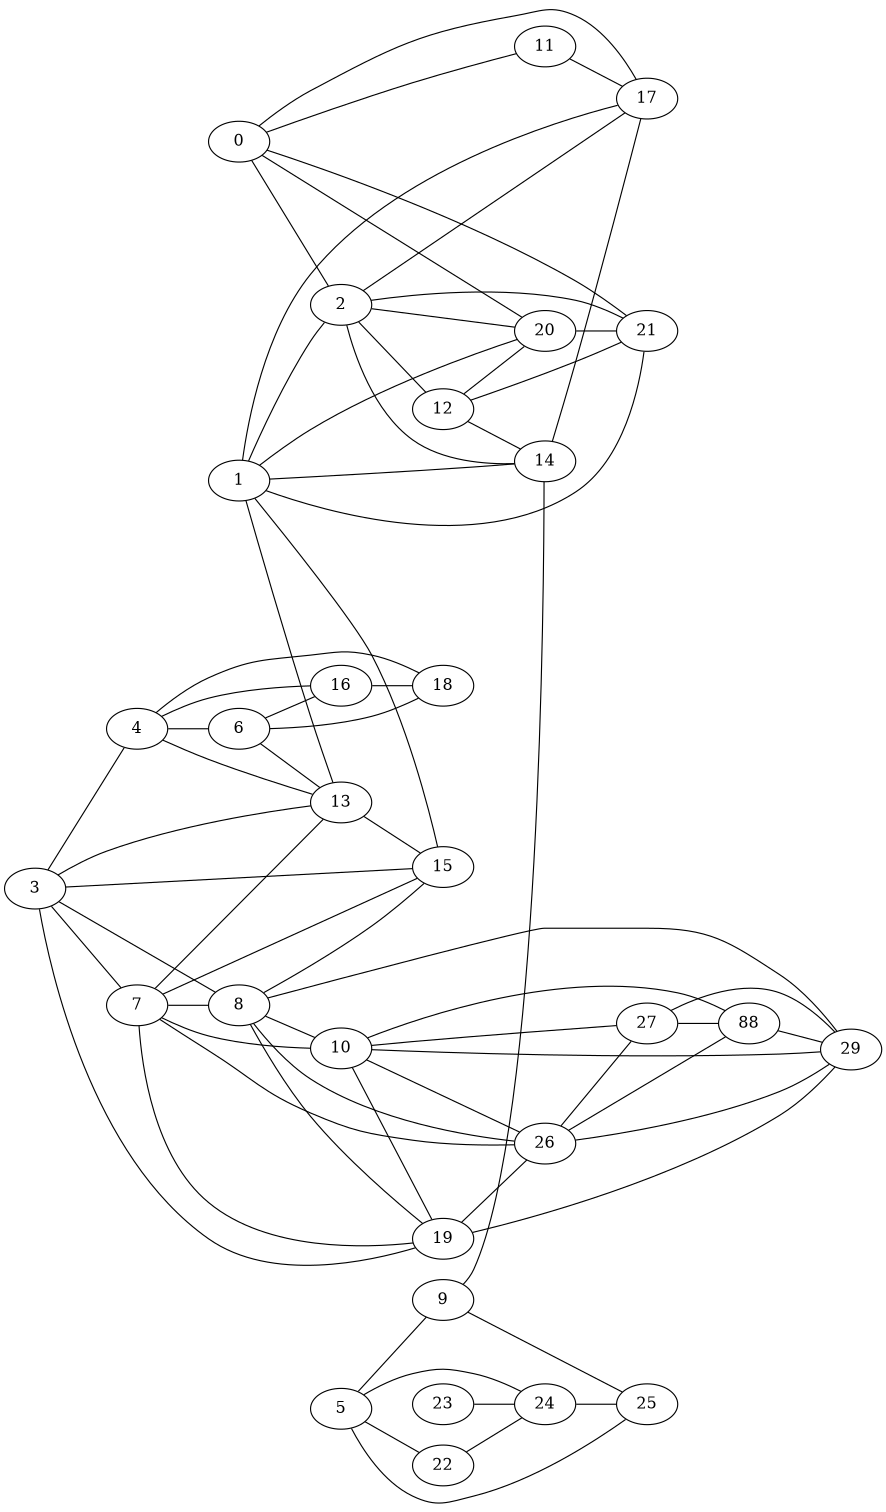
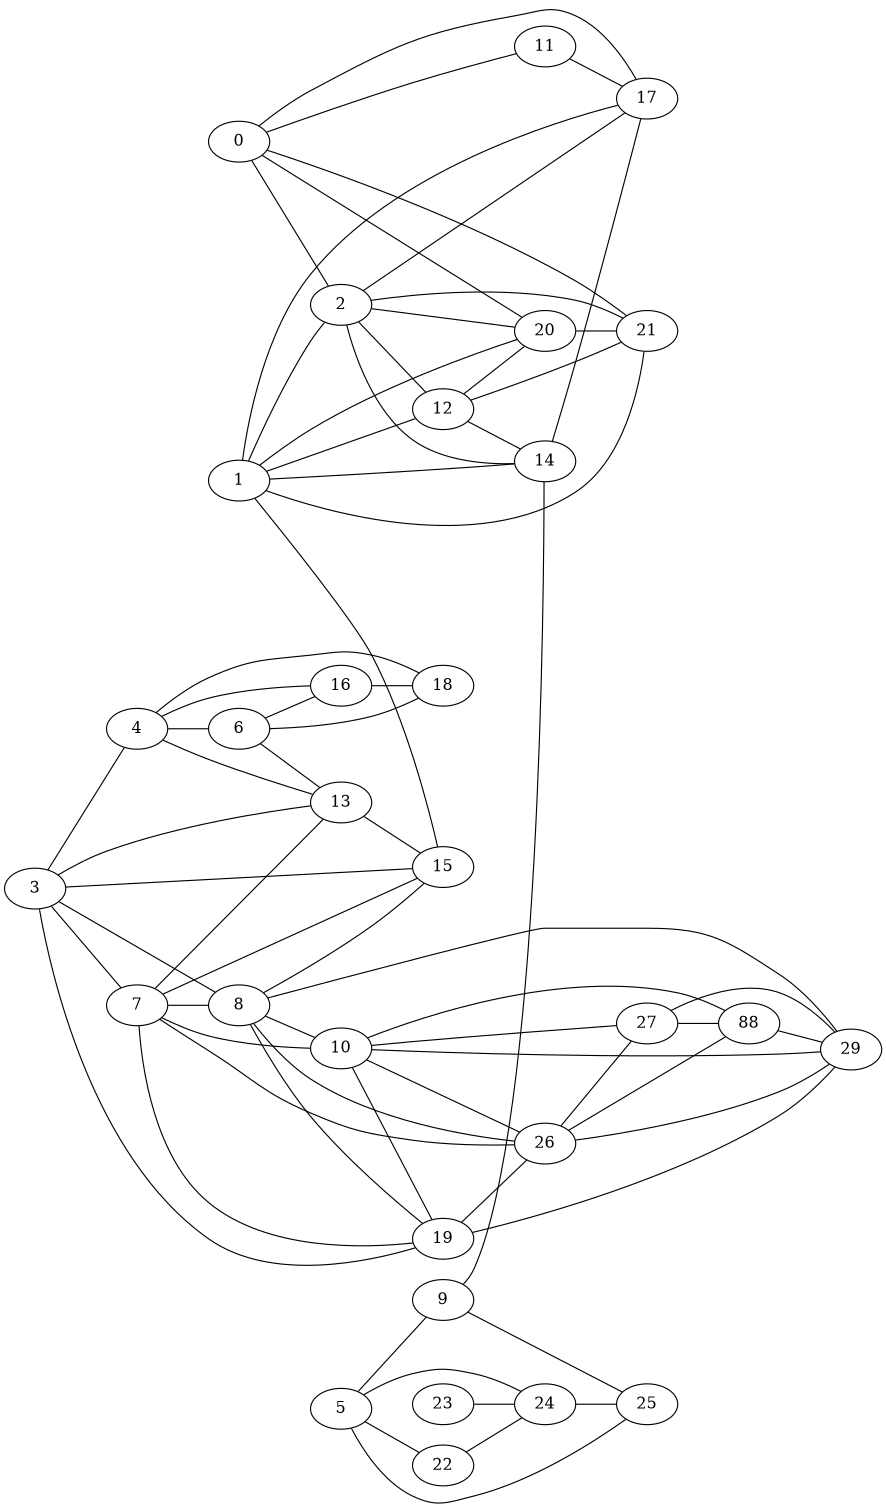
  graph {
    rankdir=LR
    0
    2
    11
    17
    20
    21
    12
    14
    1
    15
    3
    4
    7
    8
    13
    19
    6
    16
    18
    10
    26
    29
    5
    9
    22
    24
    25
    27
    n29 [label=88]
    23
    0 -- 2
    0 -- 11
    0 -- 17
    0 -- 20
    0 -- 21
    2 -- 17
    2 -- 20
    2 -- 21
    2 -- 12
    2 -- 14
    11 -- 17
    20 -- 21
    12 -- 20
    12 -- 21
    12 -- 14
    14 -- 17
    1 -- 2
    1 -- 17
    1 -- 20
    1 -- 21
-   1 -- 13
+   1 -- 12
    1 -- 14
    1 -- 15
    3 -- 15
    3 -- 4
    3 -- 7
    3 -- 8
    3 -- 13
    3 -- 19
    4 -- 13
    4 -- 6
    4 -- 16
    4 -- 18
    7 -- 15
    7 -- 8
    7 -- 13
    7 -- 19
    7 -- 10
    7 -- 26
    8 -- 15
    8 -- 19
    8 -- 10
    8 -- 26
    8 -- 29
    13 -- 15
    19 -- 26
    19 -- 29
    6 -- 13
    6 -- 16
    6 -- 18
    16 -- 18
    10 -- 19
    10 -- 26
    10 -- 29
    10 -- 27
    10 -- n29
    26 -- 29
    26 -- 27
    26 -- n29
    5 -- 9
    5 -- 22
    5 -- 24
    5 -- 25
    9 -- 14
    9 -- 25
    22 -- 24
    24 -- 25
    27 -- 29
    27 -- n29
    n29 -- 29
    23 -- 24
  }
